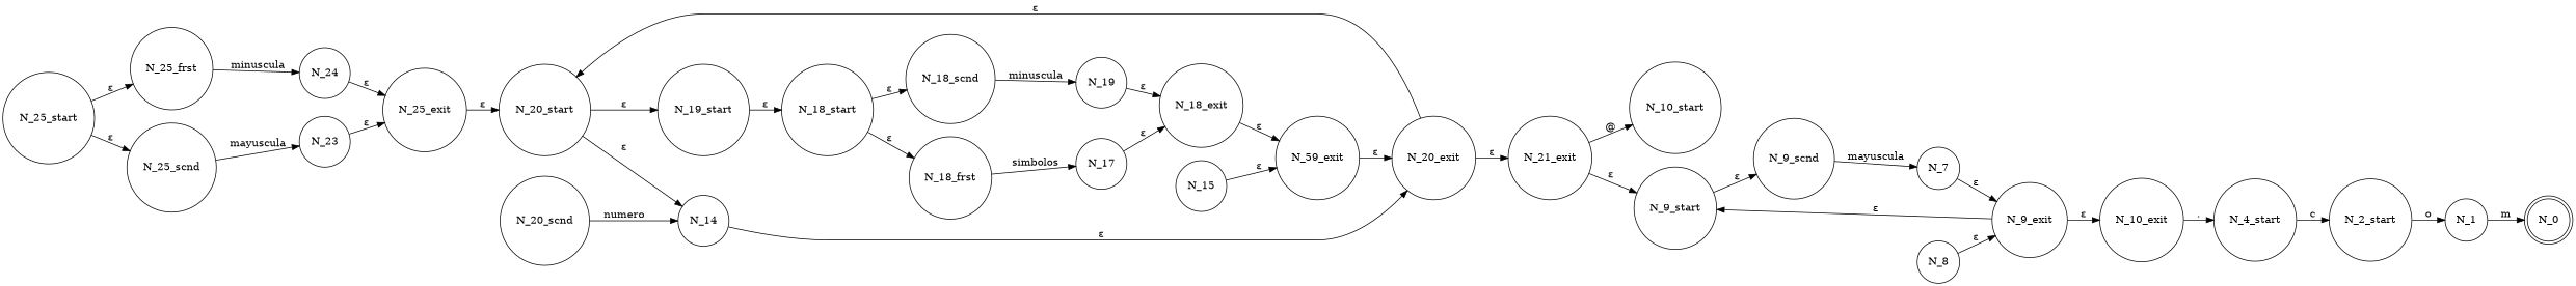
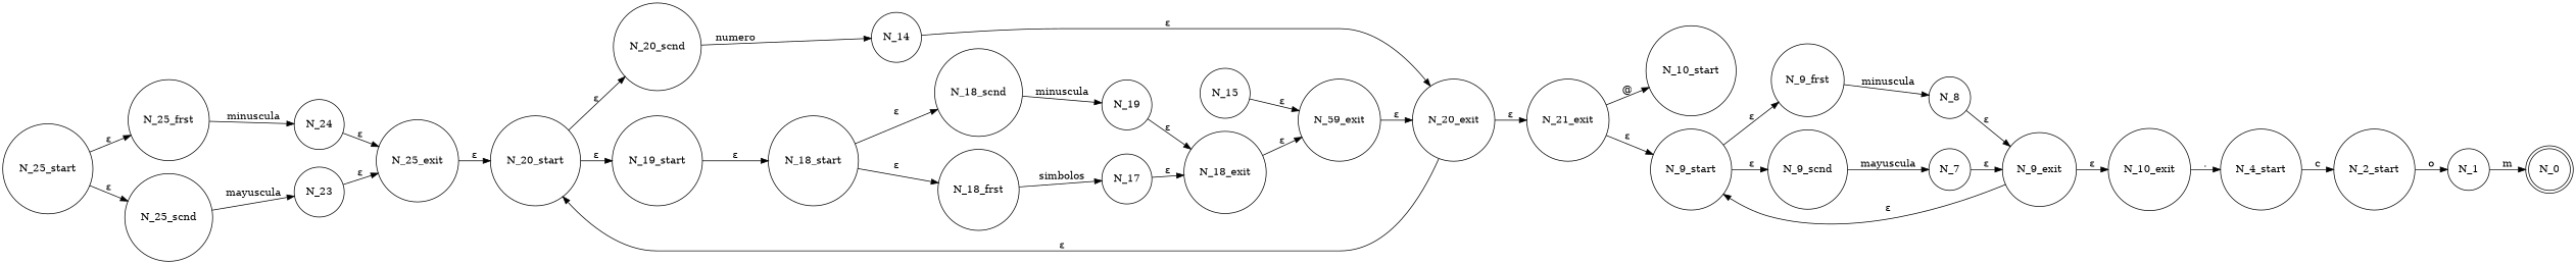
  digraph {
    fontname=Consolas
    labelloc=t
    rankdir=LR
    node [shape=circle]
    N_25_start
    N_25_frst
    N_25_scnd
    N_24
    N_23
    N_25_exit
    N_20_start
    N_19_start
    N_20_scnd
    N_18_start
    N_14
    N_18_frst
    N_18_scnd
    N_17
    n15 [label=N_19]
    N_18_exit
    n17 [label=N_59_exit]
    N_20_exit
    N_21_exit
    N_10_start
    N_9_start
+   N_9_frst
    N_9_scnd
    N_8
    N_7
    N_9_exit
    N_10_exit
    N_4_start
    N_2_start
    N_1
    N_0 [peripheries=2]
    N_15
    N_25_start -> N_25_frst [label="&epsilon;"]
    N_25_start -> N_25_scnd [label="&epsilon;"]
    N_25_frst -> N_24 [label=minuscula]
    N_25_scnd -> N_23 [label=mayuscula]
    N_24 -> N_25_exit [label="&epsilon;"]
    N_23 -> N_25_exit [label="&epsilon;"]
    N_25_exit -> N_20_start [label="&epsilon;"]
    N_20_start -> N_19_start [label="&epsilon;"]
-   N_20_start -> N_14 [label="&epsilon;"]
+   N_20_start -> N_20_scnd [label="&epsilon;"]
    N_19_start -> N_18_start [label="&epsilon;"]
    N_20_scnd -> N_14 [label=numero]
    N_18_start -> N_18_frst [label="&epsilon;"]
    N_18_start -> N_18_scnd [label="&epsilon;"]
    N_14 -> N_20_exit [label="&epsilon;"]
    N_18_frst -> N_17 [label=simbolos]
    N_18_scnd -> n15 [label=minuscula]
    N_17 -> N_18_exit [label="&epsilon;"]
    n15 -> N_18_exit [label="&epsilon;"]
    N_18_exit -> n17 [label="&epsilon;"]
    n17 -> N_20_exit [label="&epsilon;"]
    N_20_exit -> N_20_start [label="&epsilon;"]
    N_20_exit -> N_21_exit [label="&epsilon;"]
    N_21_exit -> N_10_start [label="@"]
    N_21_exit -> N_9_start [label="&epsilon;"]
+   N_9_start -> N_9_frst [label="&epsilon;"]
    N_9_start -> N_9_scnd [label="&epsilon;"]
+   N_9_frst -> N_8 [label=minuscula]
    N_9_scnd -> N_7 [label=mayuscula]
    N_8 -> N_9_exit [label="&epsilon;"]
    N_7 -> N_9_exit [label="&epsilon;"]
    N_9_exit -> N_9_start [label="&epsilon;"]
    N_9_exit -> N_10_exit [label="&epsilon;"]
    N_10_exit -> N_4_start [label="."]
    N_4_start -> N_2_start [label=c]
    N_2_start -> N_1 [label=o]
    N_1 -> N_0 [label=m]
    N_15 -> n17 [label="&epsilon;"]
  }
